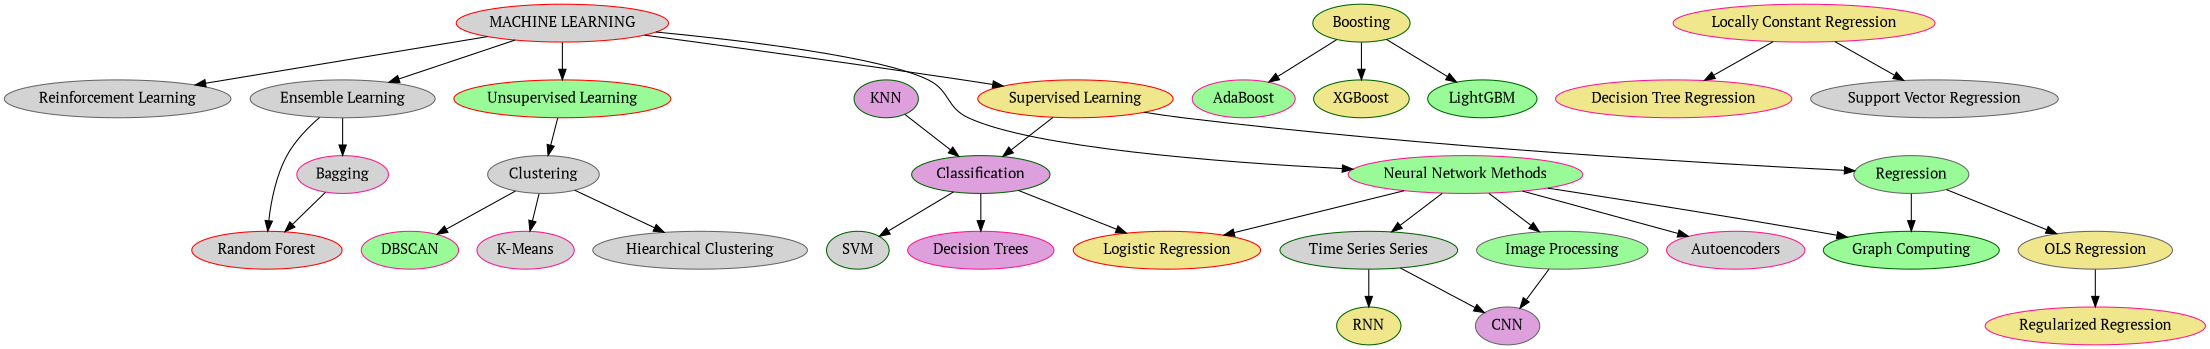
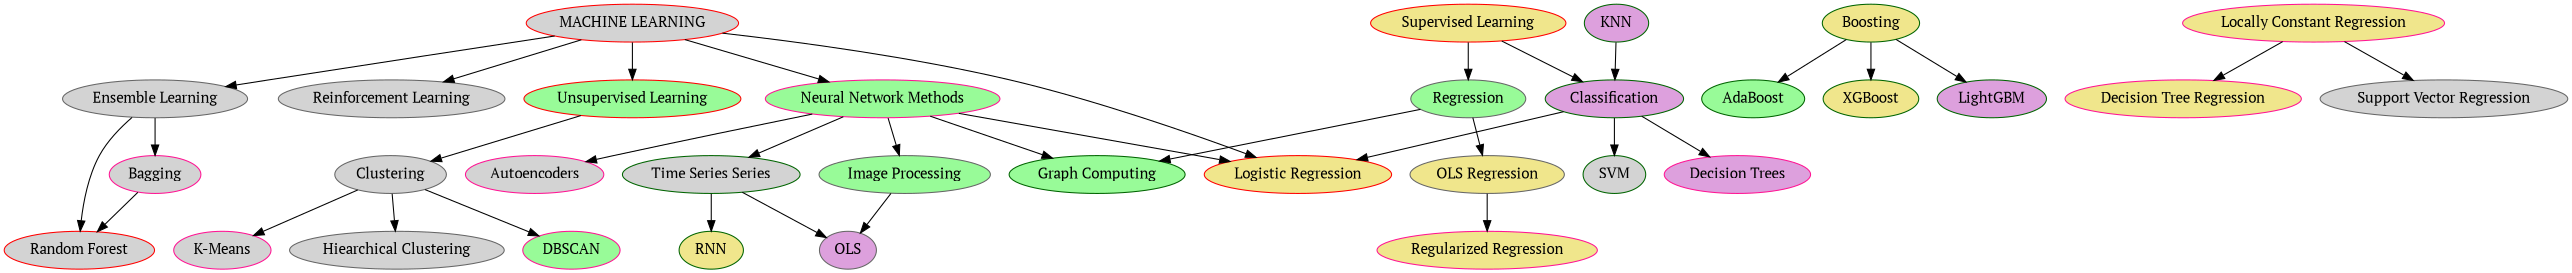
  digraph {
    fontname="PT Serif"
    node [color=darkgreen fillcolor=lightgrey fontname="PT Serif" style=filled]
    edge [fontname="PT Serif"]
    "MACHINE LEARNING" [color=red]
    "Unsupervised Learning" [color=red fillcolor=palegreen]
    "Supervised Learning" [color=red fillcolor=khaki]
    "Reinforcement Learning" [color=gray40]
    "Neural Network Methods" [color=deeppink fillcolor=palegreen]
    "Ensemble Learning" [color=gray40]
    Clustering [color=gray40]
    Regression [color=gray40 fillcolor=palegreen]
    Classification [fillcolor=plum]
    "Logistic Regression" [color=red fillcolor=khaki]
    Autoencoders [color=deeppink]
    "Graph Computing" [fillcolor=palegreen]
    n13 [label="Time Series Series"]
    "Image Processing" [color=gray40 fillcolor=palegreen]
    Bagging [color=deeppink]
    "Random Forest" [color=red]
    "K-Means" [color=deeppink]
    "Hiearchical Clustering" [color=gray40]
    DBSCAN [color=deeppink fillcolor=palegreen]
    "OLS Regression" [color=gray40 fillcolor=khaki]
    SVM
    "Decision Trees" [color=deeppink fillcolor=plum]
    RNN [fillcolor=khaki]
-   CNN [color=gray40 fillcolor=plum]
+   CNN [color=gray40 fillcolor=plum label=OLS]
    Boosting [fillcolor=khaki]
-   AdaBoost [color=deeppink fillcolor=palegreen]
+   AdaBoost [fillcolor=palegreen]
    XGBoost [fillcolor=khaki]
-   LightGBM [fillcolor=palegreen]
+   LightGBM [fillcolor=plum]
    "Regularized Regression" [color=deeppink fillcolor=khaki]
    "Locally Constant Regression" [color=deeppink fillcolor=khaki]
    "Decision Tree Regression" [color=deeppink fillcolor=khaki]
    "Support Vector Regression" [color=gray40]
    KNN [fillcolor=plum]
    "MACHINE LEARNING" -> "Unsupervised Learning"
-   "MACHINE LEARNING" -> "Supervised Learning"
+   "MACHINE LEARNING" -> "Logistic Regression"
    "MACHINE LEARNING" -> "Reinforcement Learning"
    "MACHINE LEARNING" -> "Neural Network Methods"
    "MACHINE LEARNING" -> "Ensemble Learning"
    "Unsupervised Learning" -> Clustering
    "Supervised Learning" -> Regression
    "Supervised Learning" -> Classification
    "Neural Network Methods" -> "Logistic Regression"
    "Neural Network Methods" -> Autoencoders
    "Neural Network Methods" -> "Graph Computing"
    "Neural Network Methods" -> n13
    "Neural Network Methods" -> "Image Processing"
    "Ensemble Learning" -> Bagging
    "Ensemble Learning" -> "Random Forest"
    Clustering -> "K-Means"
    Clustering -> "Hiearchical Clustering"
    Clustering -> DBSCAN
    Regression -> "Graph Computing"
    Regression -> "OLS Regression"
    Classification -> "Logistic Regression"
    Classification -> SVM
    Classification -> "Decision Trees"
    n13 -> RNN
    n13 -> CNN
    "Image Processing" -> CNN
    Bagging -> "Random Forest"
    "OLS Regression" -> "Regularized Regression"
    Boosting -> AdaBoost
    Boosting -> XGBoost
    Boosting -> LightGBM
    "Locally Constant Regression" -> "Decision Tree Regression"
    "Locally Constant Regression" -> "Support Vector Regression"
    KNN -> Classification
  }
